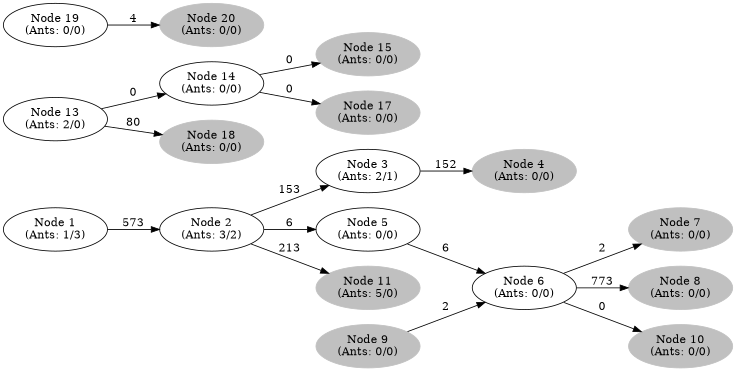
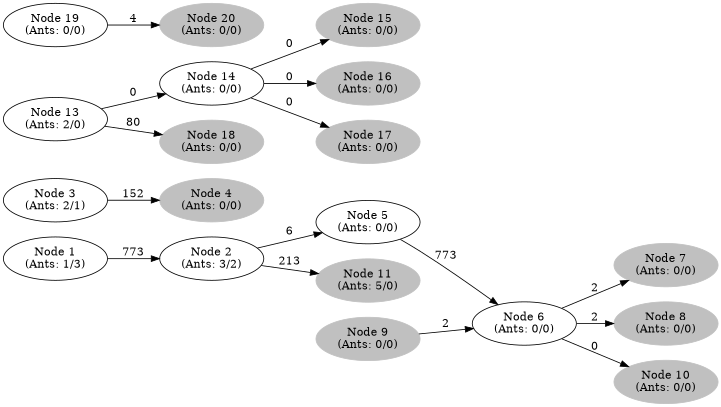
  digraph {
    rankdir=LR
    node [color=gray style=filled]
    "Node 1\n(Ants: 1/3)" [color="" style=""]
    "Node 2\n(Ants: 3/2)" [color="" style=""]
    "Node 3\n(Ants: 2/1)" [color="" style=""]
    "Node 5\n(Ants: 0/0)" [color="" style=""]
    "Node 11\n(Ants: 5/0)"
    "Node 4\n(Ants: 0/0)"
    "Node 6\n(Ants: 0/0)" [color="" style=""]
    "Node 7\n(Ants: 0/0)"
    "Node 8\n(Ants: 0/0)"
    "Node 10\n(Ants: 0/0)"
    "Node 9\n(Ants: 0/0)"
    "Node 13\n(Ants: 2/0)" [color="" style=""]
    "Node 14\n(Ants: 0/0)" [color="" style=""]
    "Node 18\n(Ants: 0/0)"
    "Node 19\n(Ants: 0/0)" [color="" style=""]
    "Node 20\n(Ants: 0/0)"
    "Node 15\n(Ants: 0/0)"
+   "Node 16\n(Ants: 0/0)"
    "Node 17\n(Ants: 0/0)"
-   "Node 1\n(Ants: 1/3)" -> "Node 2\n(Ants: 3/2)" [label=573]
-   "Node 2\n(Ants: 3/2)" -> "Node 3\n(Ants: 2/1)" [label=153]
+   "Node 1\n(Ants: 1/3)" -> "Node 2\n(Ants: 3/2)" [label=773]
    "Node 2\n(Ants: 3/2)" -> "Node 5\n(Ants: 0/0)" [label=6]
    "Node 2\n(Ants: 3/2)" -> "Node 11\n(Ants: 5/0)" [label=213]
    "Node 3\n(Ants: 2/1)" -> "Node 4\n(Ants: 0/0)" [label=152]
-   "Node 5\n(Ants: 0/0)" -> "Node 6\n(Ants: 0/0)" [label=6]
+   "Node 5\n(Ants: 0/0)" -> "Node 6\n(Ants: 0/0)" [label=773]
    "Node 6\n(Ants: 0/0)" -> "Node 7\n(Ants: 0/0)" [label=2]
-   "Node 6\n(Ants: 0/0)" -> "Node 8\n(Ants: 0/0)" [label=773]
+   "Node 6\n(Ants: 0/0)" -> "Node 8\n(Ants: 0/0)" [label=2]
    "Node 6\n(Ants: 0/0)" -> "Node 10\n(Ants: 0/0)" [label=0]
    "Node 9\n(Ants: 0/0)" -> "Node 6\n(Ants: 0/0)" [label=2]
    "Node 13\n(Ants: 2/0)" -> "Node 14\n(Ants: 0/0)" [label=0]
    "Node 13\n(Ants: 2/0)" -> "Node 18\n(Ants: 0/0)" [label=80]
    "Node 14\n(Ants: 0/0)" -> "Node 15\n(Ants: 0/0)" [label=0]
+   "Node 14\n(Ants: 0/0)" -> "Node 16\n(Ants: 0/0)" [label=0]
    "Node 14\n(Ants: 0/0)" -> "Node 17\n(Ants: 0/0)" [label=0]
    "Node 19\n(Ants: 0/0)" -> "Node 20\n(Ants: 0/0)" [label=4]
  }
